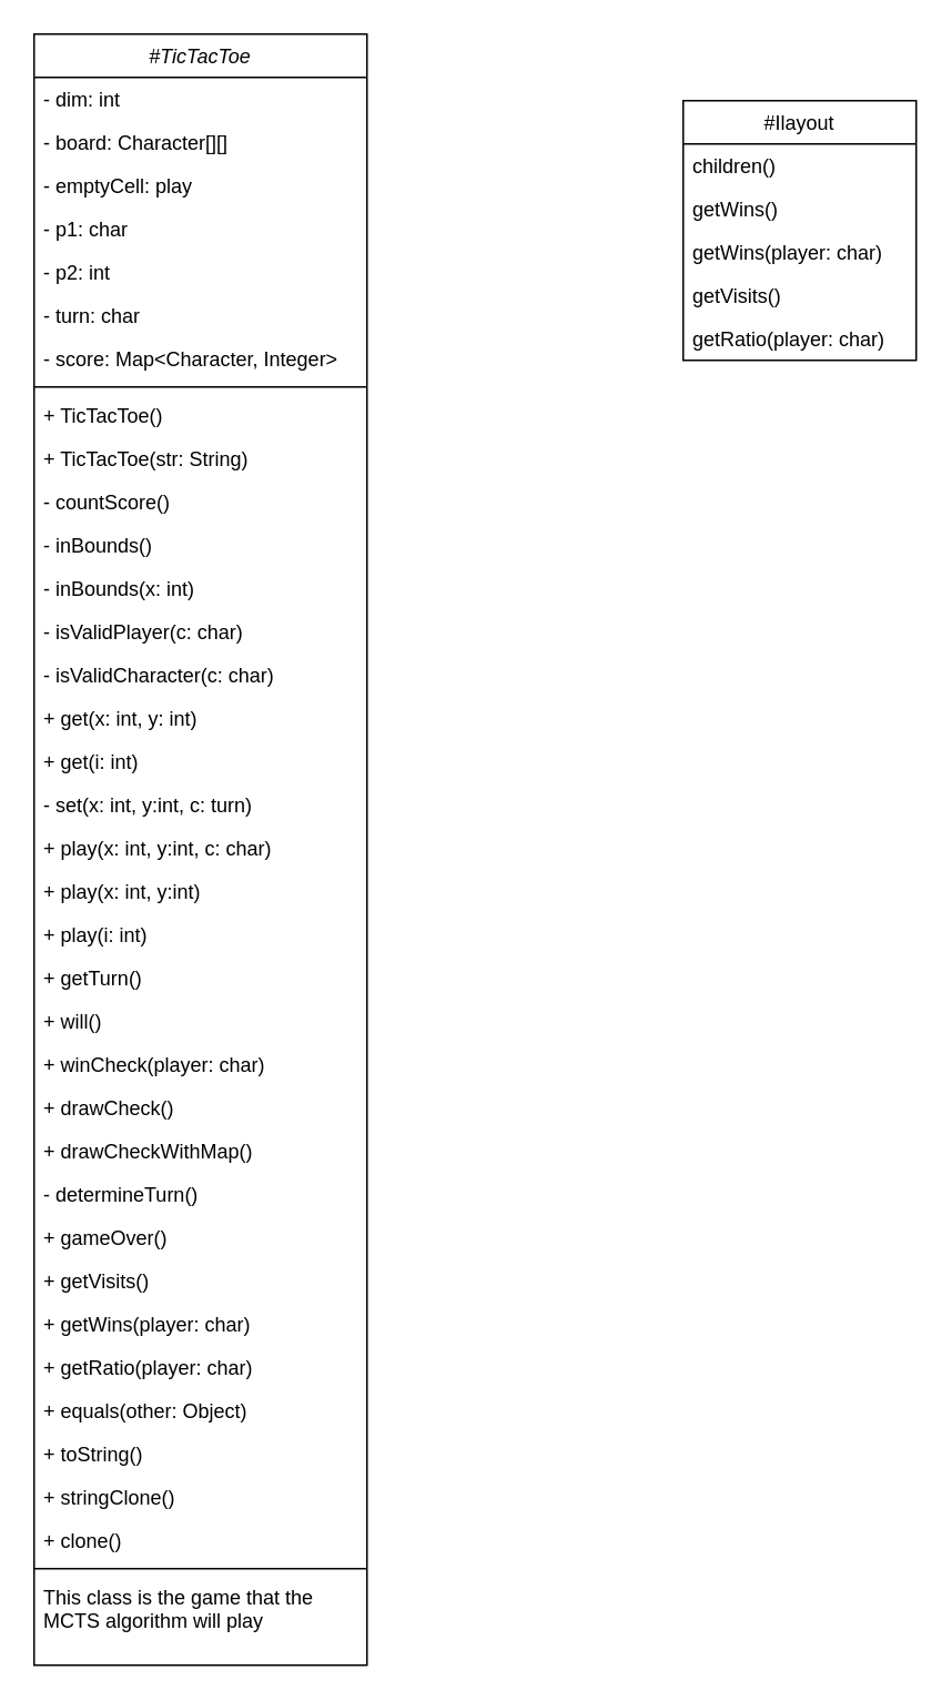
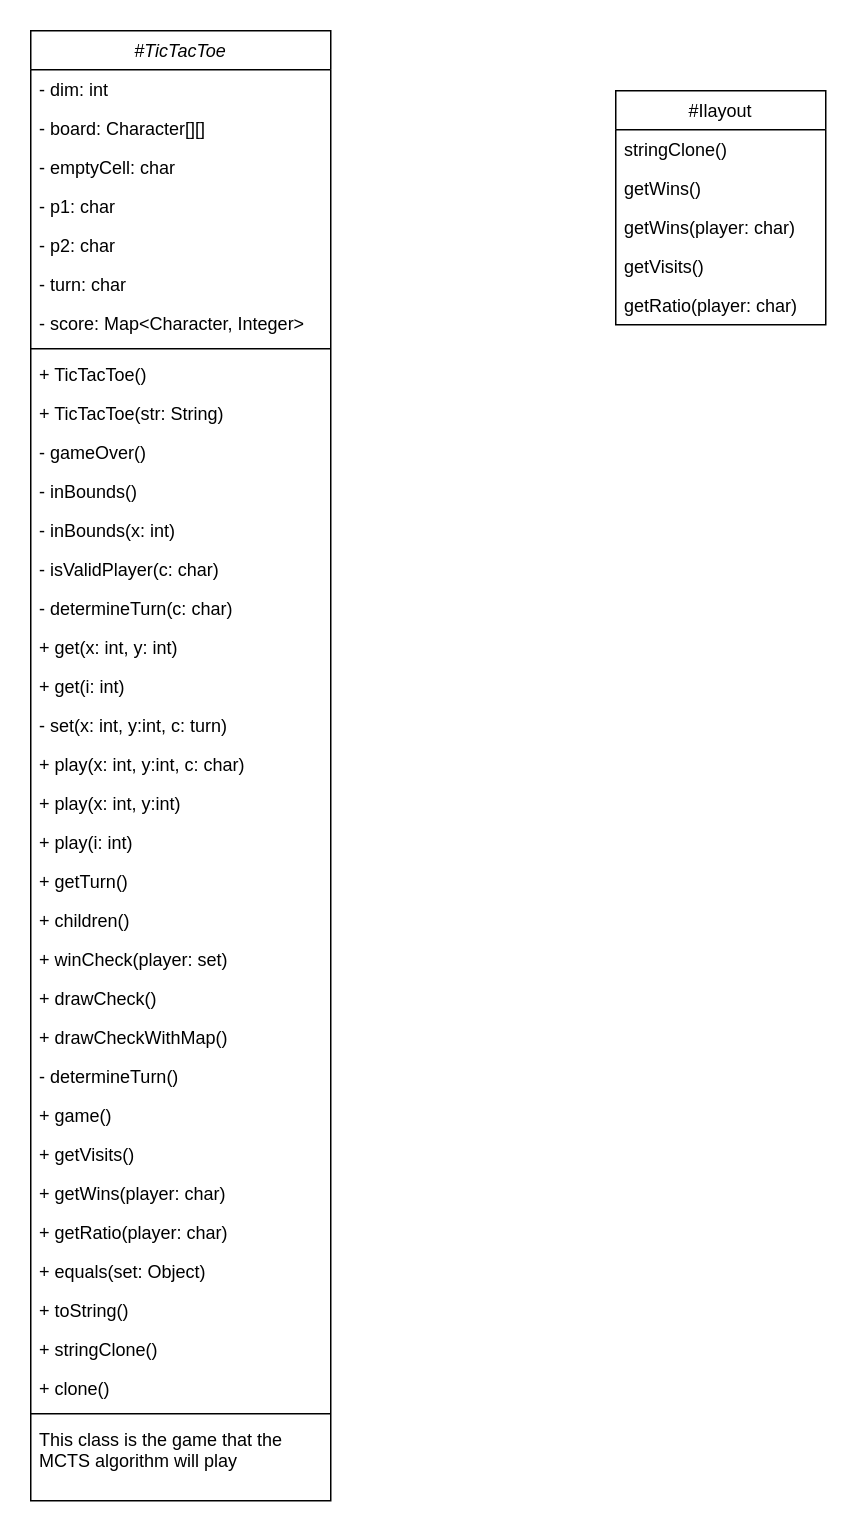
  <mxCell id="0" />
  <mxCell id="1" parent="0" />
  <mxCell id="2" value="#TicTacToe" style="swimlane;fontStyle=2;align=center;verticalAlign=top;childLayout=stackLayout;horizontal=1;startSize=26;horizontalStack=0;resizeParent=1;resizeLast=0;collapsible=1;marginBottom=0;rounded=0;shadow=0;strokeWidth=1;" vertex="1" parent="1"><mxGeometry x="20" y="20" width="200" height="980" as="geometry"><mxRectangle x="50" y="40" width="160" height="26" as="alternateBounds" /></mxGeometry></mxCell>
  <mxCell id="3" value="- dim: int" style="text;align=left;verticalAlign=top;spacingLeft=4;spacingRight=4;overflow=hidden;rotatable=0;points=[[0,0.5],[1,0.5]];portConstraint=eastwest;" vertex="1" parent="2"><mxGeometry y="26" width="200" height="26" as="geometry" /></mxCell>
  <mxCell id="4" value="- board: Character[][]" style="text;align=left;verticalAlign=top;spacingLeft=4;spacingRight=4;overflow=hidden;rotatable=0;points=[[0,0.5],[1,0.5]];portConstraint=eastwest;rounded=0;shadow=0;html=0;" vertex="1" parent="2"><mxGeometry y="52" width="200" height="26" as="geometry" /></mxCell>
- <mxCell id="5" value="- emptyCell: play" style="text;align=left;verticalAlign=top;spacingLeft=4;spacingRight=4;overflow=hidden;rotatable=0;points=[[0,0.5],[1,0.5]];portConstraint=eastwest;rounded=0;shadow=0;html=0;" vertex="1" parent="2"><mxGeometry y="78" width="200" height="26" as="geometry" /></mxCell>
+ <mxCell id="5" value="- emptyCell: char" style="text;align=left;verticalAlign=top;spacingLeft=4;spacingRight=4;overflow=hidden;rotatable=0;points=[[0,0.5],[1,0.5]];portConstraint=eastwest;rounded=0;shadow=0;html=0;" vertex="1" parent="2"><mxGeometry y="78" width="200" height="26" as="geometry" /></mxCell>
  <mxCell id="6" value="- p1: char" style="text;align=left;verticalAlign=top;spacingLeft=4;spacingRight=4;overflow=hidden;rotatable=0;points=[[0,0.5],[1,0.5]];portConstraint=eastwest;rounded=0;shadow=0;html=0;" vertex="1" parent="2"><mxGeometry y="104" width="200" height="26" as="geometry" /></mxCell>
- <mxCell id="7" value="- p2: int&#10;" style="text;align=left;verticalAlign=top;spacingLeft=4;spacingRight=4;overflow=hidden;rotatable=0;points=[[0,0.5],[1,0.5]];portConstraint=eastwest;rounded=0;shadow=0;html=0;" vertex="1" parent="2"><mxGeometry y="130" width="200" height="26" as="geometry" /></mxCell>
+ <mxCell id="7" value="- p2: char&#10;" style="text;align=left;verticalAlign=top;spacingLeft=4;spacingRight=4;overflow=hidden;rotatable=0;points=[[0,0.5],[1,0.5]];portConstraint=eastwest;rounded=0;shadow=0;html=0;" vertex="1" parent="2"><mxGeometry y="130" width="200" height="26" as="geometry" /></mxCell>
  <mxCell id="8" value="- turn: char" style="text;align=left;verticalAlign=top;spacingLeft=4;spacingRight=4;overflow=hidden;rotatable=0;points=[[0,0.5],[1,0.5]];portConstraint=eastwest;rounded=0;shadow=0;html=0;" vertex="1" parent="2"><mxGeometry y="156" width="200" height="26" as="geometry" /></mxCell>
  <mxCell id="9" value="- score: Map&lt;Character, Integer&gt;" style="text;align=left;verticalAlign=top;spacingLeft=4;spacingRight=4;overflow=hidden;rotatable=0;points=[[0,0.5],[1,0.5]];portConstraint=eastwest;rounded=0;shadow=0;html=0;" vertex="1" parent="2"><mxGeometry y="182" width="200" height="26" as="geometry" /></mxCell>
  <mxCell id="10" value="" style="line;html=1;strokeWidth=1;align=left;verticalAlign=middle;spacingTop=-1;spacingLeft=3;spacingRight=3;rotatable=0;labelPosition=right;points=[];portConstraint=eastwest;" vertex="1" parent="2"><mxGeometry y="208" width="200" height="8" as="geometry" /></mxCell>
  <mxCell id="11" value="+ TicTacToe()" style="text;align=left;verticalAlign=top;spacingLeft=4;spacingRight=4;overflow=hidden;rotatable=0;points=[[0,0.5],[1,0.5]];portConstraint=eastwest;" vertex="1" parent="2"><mxGeometry y="216" width="200" height="26" as="geometry" /></mxCell>
  <mxCell id="12" value="+ TicTacToe(str: String)" style="text;align=left;verticalAlign=top;spacingLeft=4;spacingRight=4;overflow=hidden;rotatable=0;points=[[0,0.5],[1,0.5]];portConstraint=eastwest;" vertex="1" parent="2"><mxGeometry y="242" width="200" height="26" as="geometry" /></mxCell>
- <mxCell id="13" value="- countScore()" style="text;align=left;verticalAlign=top;spacingLeft=4;spacingRight=4;overflow=hidden;rotatable=0;points=[[0,0.5],[1,0.5]];portConstraint=eastwest;" vertex="1" parent="2"><mxGeometry y="268" width="200" height="26" as="geometry" /></mxCell>
+ <mxCell id="13" value="- gameOver()" style="text;align=left;verticalAlign=top;spacingLeft=4;spacingRight=4;overflow=hidden;rotatable=0;points=[[0,0.5],[1,0.5]];portConstraint=eastwest;" vertex="1" parent="2"><mxGeometry y="268" width="200" height="26" as="geometry" /></mxCell>
  <mxCell id="14" value="- inBounds()" style="text;align=left;verticalAlign=top;spacingLeft=4;spacingRight=4;overflow=hidden;rotatable=0;points=[[0,0.5],[1,0.5]];portConstraint=eastwest;" vertex="1" parent="2"><mxGeometry y="294" width="200" height="26" as="geometry" /></mxCell>
  <mxCell id="15" value="- inBounds(x: int)" style="text;align=left;verticalAlign=top;spacingLeft=4;spacingRight=4;overflow=hidden;rotatable=0;points=[[0,0.5],[1,0.5]];portConstraint=eastwest;" vertex="1" parent="2"><mxGeometry y="320" width="200" height="26" as="geometry" /></mxCell>
  <mxCell id="16" value="- isValidPlayer(c: char)" style="text;align=left;verticalAlign=top;spacingLeft=4;spacingRight=4;overflow=hidden;rotatable=0;points=[[0,0.5],[1,0.5]];portConstraint=eastwest;" vertex="1" parent="2"><mxGeometry y="346" width="200" height="26" as="geometry" /></mxCell>
- <mxCell id="17" value="- isValidCharacter(c: char)" style="text;align=left;verticalAlign=top;spacingLeft=4;spacingRight=4;overflow=hidden;rotatable=0;points=[[0,0.5],[1,0.5]];portConstraint=eastwest;" vertex="1" parent="2"><mxGeometry y="372" width="200" height="26" as="geometry" /></mxCell>
+ <mxCell id="17" value="- determineTurn(c: char)" style="text;align=left;verticalAlign=top;spacingLeft=4;spacingRight=4;overflow=hidden;rotatable=0;points=[[0,0.5],[1,0.5]];portConstraint=eastwest;" vertex="1" parent="2"><mxGeometry y="372" width="200" height="26" as="geometry" /></mxCell>
  <mxCell id="18" value="+ get(x: int, y: int)" style="text;align=left;verticalAlign=top;spacingLeft=4;spacingRight=4;overflow=hidden;rotatable=0;points=[[0,0.5],[1,0.5]];portConstraint=eastwest;" vertex="1" parent="2"><mxGeometry y="398" width="200" height="26" as="geometry" /></mxCell>
  <mxCell id="19" value="+ get(i: int)" style="text;align=left;verticalAlign=top;spacingLeft=4;spacingRight=4;overflow=hidden;rotatable=0;points=[[0,0.5],[1,0.5]];portConstraint=eastwest;" vertex="1" parent="2"><mxGeometry y="424" width="200" height="26" as="geometry" /></mxCell>
  <mxCell id="20" value="- set(x: int, y:int, c: turn)" style="text;align=left;verticalAlign=top;spacingLeft=4;spacingRight=4;overflow=hidden;rotatable=0;points=[[0,0.5],[1,0.5]];portConstraint=eastwest;" vertex="1" parent="2"><mxGeometry y="450" width="200" height="26" as="geometry" /></mxCell>
  <mxCell id="21" value="+ play(x: int, y:int, c: char)" style="text;align=left;verticalAlign=top;spacingLeft=4;spacingRight=4;overflow=hidden;rotatable=0;points=[[0,0.5],[1,0.5]];portConstraint=eastwest;" vertex="1" parent="2"><mxGeometry y="476" width="200" height="26" as="geometry" /></mxCell>
  <mxCell id="22" value="+ play(x: int, y:int)" style="text;align=left;verticalAlign=top;spacingLeft=4;spacingRight=4;overflow=hidden;rotatable=0;points=[[0,0.5],[1,0.5]];portConstraint=eastwest;" vertex="1" parent="2"><mxGeometry y="502" width="200" height="26" as="geometry" /></mxCell>
  <mxCell id="23" value="+ play(i: int)" style="text;align=left;verticalAlign=top;spacingLeft=4;spacingRight=4;overflow=hidden;rotatable=0;points=[[0,0.5],[1,0.5]];portConstraint=eastwest;" vertex="1" parent="2"><mxGeometry y="528" width="200" height="26" as="geometry" /></mxCell>
  <mxCell id="24" value="+ getTurn()" style="text;align=left;verticalAlign=top;spacingLeft=4;spacingRight=4;overflow=hidden;rotatable=0;points=[[0,0.5],[1,0.5]];portConstraint=eastwest;" vertex="1" parent="2"><mxGeometry y="554" width="200" height="26" as="geometry" /></mxCell>
- <mxCell id="25" value="+ will()" style="text;align=left;verticalAlign=top;spacingLeft=4;spacingRight=4;overflow=hidden;rotatable=0;points=[[0,0.5],[1,0.5]];portConstraint=eastwest;" vertex="1" parent="2"><mxGeometry y="580" width="200" height="26" as="geometry" /></mxCell>
- <mxCell id="26" value="+ winCheck(player: char)" style="text;align=left;verticalAlign=top;spacingLeft=4;spacingRight=4;overflow=hidden;rotatable=0;points=[[0,0.5],[1,0.5]];portConstraint=eastwest;" vertex="1" parent="2"><mxGeometry y="606" width="200" height="26" as="geometry" /></mxCell>
+ <mxCell id="25" value="+ children()" style="text;align=left;verticalAlign=top;spacingLeft=4;spacingRight=4;overflow=hidden;rotatable=0;points=[[0,0.5],[1,0.5]];portConstraint=eastwest;" vertex="1" parent="2"><mxGeometry y="580" width="200" height="26" as="geometry" /></mxCell>
+ <mxCell id="26" value="+ winCheck(player: set)" style="text;align=left;verticalAlign=top;spacingLeft=4;spacingRight=4;overflow=hidden;rotatable=0;points=[[0,0.5],[1,0.5]];portConstraint=eastwest;" vertex="1" parent="2"><mxGeometry y="606" width="200" height="26" as="geometry" /></mxCell>
  <mxCell id="27" value="+ drawCheck()" style="text;align=left;verticalAlign=top;spacingLeft=4;spacingRight=4;overflow=hidden;rotatable=0;points=[[0,0.5],[1,0.5]];portConstraint=eastwest;" vertex="1" parent="2"><mxGeometry y="632" width="200" height="26" as="geometry" /></mxCell>
  <mxCell id="28" value="+ drawCheckWithMap()" style="text;align=left;verticalAlign=top;spacingLeft=4;spacingRight=4;overflow=hidden;rotatable=0;points=[[0,0.5],[1,0.5]];portConstraint=eastwest;" vertex="1" parent="2"><mxGeometry y="658" width="200" height="26" as="geometry" /></mxCell>
  <mxCell id="29" value="- determineTurn()" style="text;align=left;verticalAlign=top;spacingLeft=4;spacingRight=4;overflow=hidden;rotatable=0;points=[[0,0.5],[1,0.5]];portConstraint=eastwest;" vertex="1" parent="2"><mxGeometry y="684" width="200" height="26" as="geometry" /></mxCell>
- <mxCell id="30" value="+ gameOver()" style="text;align=left;verticalAlign=top;spacingLeft=4;spacingRight=4;overflow=hidden;rotatable=0;points=[[0,0.5],[1,0.5]];portConstraint=eastwest;" vertex="1" parent="2"><mxGeometry y="710" width="200" height="26" as="geometry" /></mxCell>
+ <mxCell id="30" value="+ game()" style="text;align=left;verticalAlign=top;spacingLeft=4;spacingRight=4;overflow=hidden;rotatable=0;points=[[0,0.5],[1,0.5]];portConstraint=eastwest;" vertex="1" parent="2"><mxGeometry y="710" width="200" height="26" as="geometry" /></mxCell>
  <mxCell id="31" value="+ getVisits()" style="text;align=left;verticalAlign=top;spacingLeft=4;spacingRight=4;overflow=hidden;rotatable=0;points=[[0,0.5],[1,0.5]];portConstraint=eastwest;" vertex="1" parent="2"><mxGeometry y="736" width="200" height="26" as="geometry" /></mxCell>
  <mxCell id="32" value="+ getWins(player: char)" style="text;align=left;verticalAlign=top;spacingLeft=4;spacingRight=4;overflow=hidden;rotatable=0;points=[[0,0.5],[1,0.5]];portConstraint=eastwest;" vertex="1" parent="2"><mxGeometry y="762" width="200" height="26" as="geometry" /></mxCell>
  <mxCell id="33" value="+ getRatio(player: char)" style="text;align=left;verticalAlign=top;spacingLeft=4;spacingRight=4;overflow=hidden;rotatable=0;points=[[0,0.5],[1,0.5]];portConstraint=eastwest;" vertex="1" parent="2"><mxGeometry y="788" width="200" height="26" as="geometry" /></mxCell>
- <mxCell id="34" value="+ equals(other: Object)" style="text;align=left;verticalAlign=top;spacingLeft=4;spacingRight=4;overflow=hidden;rotatable=0;points=[[0,0.5],[1,0.5]];portConstraint=eastwest;" vertex="1" parent="2"><mxGeometry y="814" width="200" height="26" as="geometry" /></mxCell>
+ <mxCell id="34" value="+ equals(set: Object)" style="text;align=left;verticalAlign=top;spacingLeft=4;spacingRight=4;overflow=hidden;rotatable=0;points=[[0,0.5],[1,0.5]];portConstraint=eastwest;" vertex="1" parent="2"><mxGeometry y="814" width="200" height="26" as="geometry" /></mxCell>
  <mxCell id="35" value="+ toString()" style="text;align=left;verticalAlign=top;spacingLeft=4;spacingRight=4;overflow=hidden;rotatable=0;points=[[0,0.5],[1,0.5]];portConstraint=eastwest;" vertex="1" parent="2"><mxGeometry y="840" width="200" height="26" as="geometry" /></mxCell>
  <mxCell id="36" value="+ stringClone()" style="text;align=left;verticalAlign=top;spacingLeft=4;spacingRight=4;overflow=hidden;rotatable=0;points=[[0,0.5],[1,0.5]];portConstraint=eastwest;" vertex="1" parent="2"><mxGeometry y="866" width="200" height="26" as="geometry" /></mxCell>
  <mxCell id="37" value="+ clone()" style="text;align=left;verticalAlign=top;spacingLeft=4;spacingRight=4;overflow=hidden;rotatable=0;points=[[0,0.5],[1,0.5]];portConstraint=eastwest;" vertex="1" parent="2"><mxGeometry y="892" width="200" height="26" as="geometry" /></mxCell>
  <mxCell id="38" value="" style="line;html=1;strokeWidth=1;align=left;verticalAlign=middle;spacingTop=-1;spacingLeft=3;spacingRight=3;rotatable=0;labelPosition=right;points=[];portConstraint=eastwest;" vertex="1" parent="2"><mxGeometry y="918" width="200" height="8" as="geometry" /></mxCell>
  <mxCell id="39" value="This class is the game that the &#10;MCTS algorithm will play" style="text;align=left;verticalAlign=top;spacingLeft=4;spacingRight=4;overflow=hidden;rotatable=0;points=[[0,0.5],[1,0.5]];portConstraint=eastwest;" vertex="1" parent="2"><mxGeometry y="926" width="200" height="54" as="geometry" /></mxCell>
  <mxCell id="40" value="#Ilayout" style="swimlane;fontStyle=0;childLayout=stackLayout;horizontal=1;startSize=26;fillColor=none;horizontalStack=0;resizeParent=1;resizeParentMax=0;resizeLast=0;collapsible=1;marginBottom=0;" vertex="1" parent="1"><mxGeometry x="410" y="60" width="140" height="156" as="geometry" /></mxCell>
- <mxCell id="41" value="children()" style="text;strokeColor=none;fillColor=none;align=left;verticalAlign=top;spacingLeft=4;spacingRight=4;overflow=hidden;rotatable=0;points=[[0,0.5],[1,0.5]];portConstraint=eastwest;" vertex="1" parent="40"><mxGeometry y="26" width="140" height="26" as="geometry" /></mxCell>
+ <mxCell id="41" value="stringClone()" style="text;strokeColor=none;fillColor=none;align=left;verticalAlign=top;spacingLeft=4;spacingRight=4;overflow=hidden;rotatable=0;points=[[0,0.5],[1,0.5]];portConstraint=eastwest;" vertex="1" parent="40"><mxGeometry y="26" width="140" height="26" as="geometry" /></mxCell>
  <mxCell id="42" value="getWins()" style="text;strokeColor=none;fillColor=none;align=left;verticalAlign=top;spacingLeft=4;spacingRight=4;overflow=hidden;rotatable=0;points=[[0,0.5],[1,0.5]];portConstraint=eastwest;" vertex="1" parent="40"><mxGeometry y="52" width="140" height="26" as="geometry" /></mxCell>
  <mxCell id="43" value="getWins(player: char)" style="text;strokeColor=none;fillColor=none;align=left;verticalAlign=top;spacingLeft=4;spacingRight=4;overflow=hidden;rotatable=0;points=[[0,0.5],[1,0.5]];portConstraint=eastwest;" vertex="1" parent="40"><mxGeometry y="78" width="140" height="26" as="geometry" /></mxCell>
  <mxCell id="44" value="getVisits()" style="text;strokeColor=none;fillColor=none;align=left;verticalAlign=top;spacingLeft=4;spacingRight=4;overflow=hidden;rotatable=0;points=[[0,0.5],[1,0.5]];portConstraint=eastwest;" vertex="1" parent="40"><mxGeometry y="104" width="140" height="26" as="geometry" /></mxCell>
  <mxCell id="45" value="getRatio(player: char)" style="text;strokeColor=none;fillColor=none;align=left;verticalAlign=top;spacingLeft=4;spacingRight=4;overflow=hidden;rotatable=0;points=[[0,0.5],[1,0.5]];portConstraint=eastwest;" vertex="1" parent="40"><mxGeometry y="130" width="140" height="26" as="geometry" /></mxCell>
